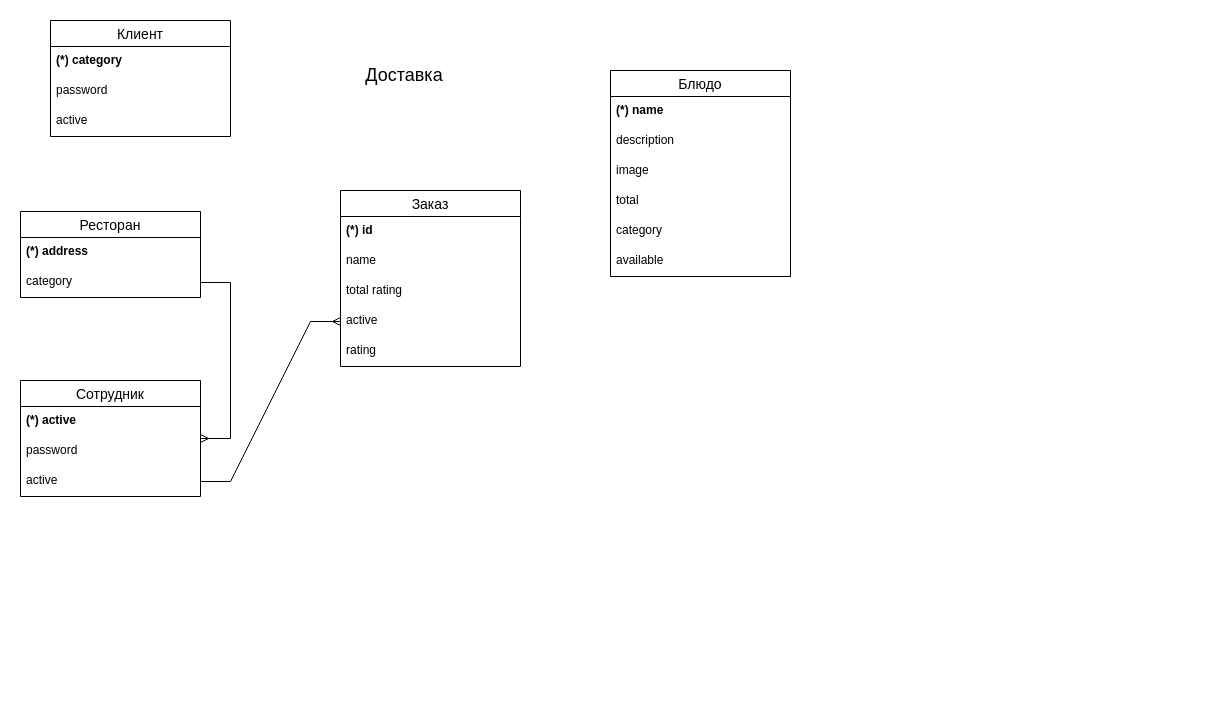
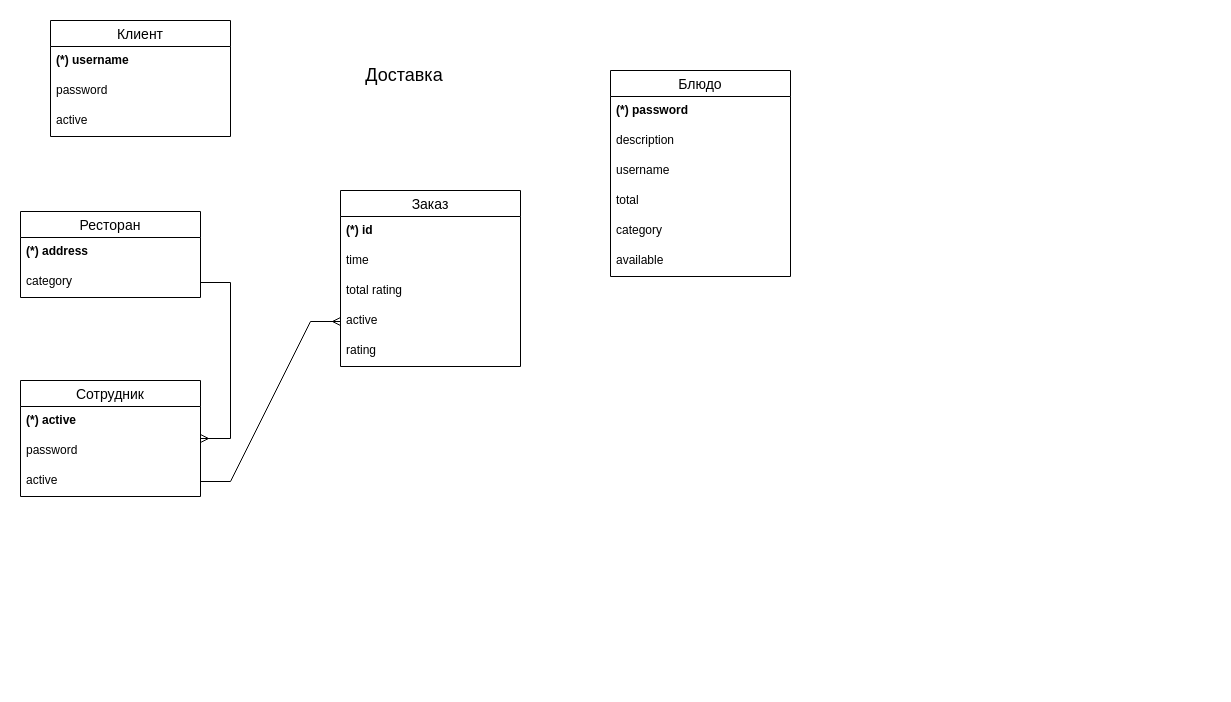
  <mxCell id="0" />
  <mxCell id="1" parent="0" />
  <mxCell id="2" value="Клиент" style="swimlane;fontStyle=0;childLayout=stackLayout;horizontal=1;startSize=26;horizontalStack=0;resizeParent=1;resizeParentMax=0;resizeLast=0;collapsible=1;marginBottom=0;align=center;fontSize=14;" vertex="1" parent="1"><mxGeometry x="50" y="20" width="180" height="116" as="geometry"><mxRectangle x="320" y="80" width="90" height="30" as="alternateBounds" /></mxGeometry></mxCell>
- <mxCell id="3" value="&lt;b&gt;(*) category&lt;/b&gt;" style="text;strokeColor=none;fillColor=none;spacingLeft=4;spacingRight=4;overflow=hidden;rotatable=0;points=[[0,0.5],[1,0.5]];portConstraint=eastwest;fontSize=12;whiteSpace=wrap;html=1;fontStyle=0" vertex="1" parent="2"><mxGeometry y="26" width="180" height="30" as="geometry" /></mxCell>
+ <mxCell id="3" value="&lt;b&gt;(*) username&lt;/b&gt;" style="text;strokeColor=none;fillColor=none;spacingLeft=4;spacingRight=4;overflow=hidden;rotatable=0;points=[[0,0.5],[1,0.5]];portConstraint=eastwest;fontSize=12;whiteSpace=wrap;html=1;fontStyle=0" vertex="1" parent="2"><mxGeometry y="26" width="180" height="30" as="geometry" /></mxCell>
  <mxCell id="4" value="password" style="text;strokeColor=none;fillColor=none;spacingLeft=4;spacingRight=4;overflow=hidden;rotatable=0;points=[[0,0.5],[1,0.5]];portConstraint=eastwest;fontSize=12;whiteSpace=wrap;html=1;" vertex="1" parent="2"><mxGeometry y="56" width="180" height="30" as="geometry" /></mxCell>
  <mxCell id="5" value="active" style="text;strokeColor=none;fillColor=none;spacingLeft=4;spacingRight=4;overflow=hidden;rotatable=0;points=[[0,0.5],[1,0.5]];portConstraint=eastwest;fontSize=12;whiteSpace=wrap;html=1;" vertex="1" parent="2"><mxGeometry y="86" width="180" height="30" as="geometry" /></mxCell>
  <mxCell id="6" value="&lt;span style=&quot;font-size: 18px;&quot;&gt;Доставка&lt;/span&gt;" style="text;html=1;align=center;verticalAlign=middle;whiteSpace=wrap;rounded=0;" vertex="1" parent="1"><mxGeometry x="374" y="60" width="60" height="30" as="geometry" /></mxCell>
  <mxCell id="7" value="Блюдо" style="swimlane;fontStyle=0;childLayout=stackLayout;horizontal=1;startSize=26;horizontalStack=0;resizeParent=1;resizeParentMax=0;resizeLast=0;collapsible=1;marginBottom=0;align=center;fontSize=14;" vertex="1" parent="1"><mxGeometry x="610" y="70" width="180" height="206" as="geometry"><mxRectangle x="320" y="80" width="90" height="30" as="alternateBounds" /></mxGeometry></mxCell>
- <mxCell id="8" value="&lt;b&gt;(*) name&lt;/b&gt;" style="text;strokeColor=none;fillColor=none;spacingLeft=4;spacingRight=4;overflow=hidden;rotatable=0;points=[[0,0.5],[1,0.5]];portConstraint=eastwest;fontSize=12;whiteSpace=wrap;html=1;fontStyle=0" vertex="1" parent="7"><mxGeometry y="26" width="180" height="30" as="geometry" /></mxCell>
+ <mxCell id="8" value="&lt;b&gt;(*) password&lt;/b&gt;" style="text;strokeColor=none;fillColor=none;spacingLeft=4;spacingRight=4;overflow=hidden;rotatable=0;points=[[0,0.5],[1,0.5]];portConstraint=eastwest;fontSize=12;whiteSpace=wrap;html=1;fontStyle=0" vertex="1" parent="7"><mxGeometry y="26" width="180" height="30" as="geometry" /></mxCell>
  <mxCell id="9" value="description" style="text;strokeColor=none;fillColor=none;spacingLeft=4;spacingRight=4;overflow=hidden;rotatable=0;points=[[0,0.5],[1,0.5]];portConstraint=eastwest;fontSize=12;whiteSpace=wrap;html=1;" vertex="1" parent="7"><mxGeometry y="56" width="180" height="30" as="geometry" /></mxCell>
- <mxCell id="10" value="image" style="text;strokeColor=none;fillColor=none;spacingLeft=4;spacingRight=4;overflow=hidden;rotatable=0;points=[[0,0.5],[1,0.5]];portConstraint=eastwest;fontSize=12;whiteSpace=wrap;html=1;" vertex="1" parent="7"><mxGeometry y="86" width="180" height="30" as="geometry" /></mxCell>
+ <mxCell id="10" value="username" style="text;strokeColor=none;fillColor=none;spacingLeft=4;spacingRight=4;overflow=hidden;rotatable=0;points=[[0,0.5],[1,0.5]];portConstraint=eastwest;fontSize=12;whiteSpace=wrap;html=1;" vertex="1" parent="7"><mxGeometry y="86" width="180" height="30" as="geometry" /></mxCell>
  <mxCell id="11" value="total" style="text;strokeColor=none;fillColor=none;spacingLeft=4;spacingRight=4;overflow=hidden;rotatable=0;points=[[0,0.5],[1,0.5]];portConstraint=eastwest;fontSize=12;whiteSpace=wrap;html=1;" vertex="1" parent="7"><mxGeometry y="116" width="180" height="30" as="geometry" /></mxCell>
  <mxCell id="12" value="category" style="text;strokeColor=none;fillColor=none;spacingLeft=4;spacingRight=4;overflow=hidden;rotatable=0;points=[[0,0.5],[1,0.5]];portConstraint=eastwest;fontSize=12;whiteSpace=wrap;html=1;" vertex="1" parent="7"><mxGeometry y="146" width="180" height="30" as="geometry" /></mxCell>
  <mxCell id="13" value="available" style="text;strokeColor=none;fillColor=none;spacingLeft=4;spacingRight=4;overflow=hidden;rotatable=0;points=[[0,0.5],[1,0.5]];portConstraint=eastwest;fontSize=12;whiteSpace=wrap;html=1;" vertex="1" parent="7"><mxGeometry y="176" width="180" height="30" as="geometry" /></mxCell>
  <mxCell id="14" value="Ресторан" style="swimlane;fontStyle=0;childLayout=stackLayout;horizontal=1;startSize=26;horizontalStack=0;resizeParent=1;resizeParentMax=0;resizeLast=0;collapsible=1;marginBottom=0;align=center;fontSize=14;" vertex="1" parent="1"><mxGeometry x="20" y="211" width="180" height="86" as="geometry"><mxRectangle x="320" y="80" width="90" height="30" as="alternateBounds" /></mxGeometry></mxCell>
  <mxCell id="15" value="&lt;b&gt;(*) address&lt;/b&gt;" style="text;strokeColor=none;fillColor=none;spacingLeft=4;spacingRight=4;overflow=hidden;rotatable=0;points=[[0,0.5],[1,0.5]];portConstraint=eastwest;fontSize=12;whiteSpace=wrap;html=1;fontStyle=0" vertex="1" parent="14"><mxGeometry y="26" width="180" height="30" as="geometry" /></mxCell>
  <mxCell id="16" value="category" style="text;strokeColor=none;fillColor=none;spacingLeft=4;spacingRight=4;overflow=hidden;rotatable=0;points=[[0,0.5],[1,0.5]];portConstraint=eastwest;fontSize=12;whiteSpace=wrap;html=1;" vertex="1" parent="14"><mxGeometry y="56" width="180" height="30" as="geometry" /></mxCell>
  <mxCell id="17" value="Заказ" style="swimlane;fontStyle=0;childLayout=stackLayout;horizontal=1;startSize=26;horizontalStack=0;resizeParent=1;resizeParentMax=0;resizeLast=0;collapsible=1;marginBottom=0;align=center;fontSize=14;" vertex="1" parent="1"><mxGeometry x="340" y="190" width="180" height="176" as="geometry"><mxRectangle x="320" y="80" width="90" height="30" as="alternateBounds" /></mxGeometry></mxCell>
  <mxCell id="18" value="(*) id" style="text;strokeColor=none;fillColor=none;spacingLeft=4;spacingRight=4;overflow=hidden;rotatable=0;points=[[0,0.5],[1,0.5]];portConstraint=eastwest;fontSize=12;whiteSpace=wrap;html=1;fontStyle=1" vertex="1" parent="17"><mxGeometry y="26" width="180" height="30" as="geometry" /></mxCell>
- <mxCell id="19" value="name" style="text;strokeColor=none;fillColor=none;spacingLeft=4;spacingRight=4;overflow=hidden;rotatable=0;points=[[0,0.5],[1,0.5]];portConstraint=eastwest;fontSize=12;whiteSpace=wrap;html=1;" vertex="1" parent="17"><mxGeometry y="56" width="180" height="30" as="geometry" /></mxCell>
+ <mxCell id="19" value="time" style="text;strokeColor=none;fillColor=none;spacingLeft=4;spacingRight=4;overflow=hidden;rotatable=0;points=[[0,0.5],[1,0.5]];portConstraint=eastwest;fontSize=12;whiteSpace=wrap;html=1;" vertex="1" parent="17"><mxGeometry y="56" width="180" height="30" as="geometry" /></mxCell>
  <mxCell id="20" value="total rating" style="text;strokeColor=none;fillColor=none;spacingLeft=4;spacingRight=4;overflow=hidden;rotatable=0;points=[[0,0.5],[1,0.5]];portConstraint=eastwest;fontSize=12;whiteSpace=wrap;html=1;" vertex="1" parent="17"><mxGeometry y="86" width="180" height="30" as="geometry" /></mxCell>
  <mxCell id="21" value="active" style="text;strokeColor=none;fillColor=none;spacingLeft=4;spacingRight=4;overflow=hidden;rotatable=0;points=[[0,0.5],[1,0.5]];portConstraint=eastwest;fontSize=12;whiteSpace=wrap;html=1;" vertex="1" parent="17"><mxGeometry y="116" width="180" height="30" as="geometry" /></mxCell>
  <mxCell id="22" value="rating" style="text;strokeColor=none;fillColor=none;spacingLeft=4;spacingRight=4;overflow=hidden;rotatable=0;points=[[0,0.5],[1,0.5]];portConstraint=eastwest;fontSize=12;whiteSpace=wrap;html=1;" vertex="1" parent="17"><mxGeometry y="146" width="180" height="30" as="geometry" /></mxCell>
  <mxCell id="23" value="Сотрудник" style="swimlane;fontStyle=0;childLayout=stackLayout;horizontal=1;startSize=26;horizontalStack=0;resizeParent=1;resizeParentMax=0;resizeLast=0;collapsible=1;marginBottom=0;align=center;fontSize=14;" vertex="1" parent="1"><mxGeometry x="20" y="380" width="180" height="116" as="geometry"><mxRectangle x="320" y="80" width="90" height="30" as="alternateBounds" /></mxGeometry></mxCell>
  <mxCell id="24" value="&lt;b&gt;(*) active&lt;/b&gt;" style="text;strokeColor=none;fillColor=none;spacingLeft=4;spacingRight=4;overflow=hidden;rotatable=0;points=[[0,0.5],[1,0.5]];portConstraint=eastwest;fontSize=12;whiteSpace=wrap;html=1;fontStyle=0" vertex="1" parent="23"><mxGeometry y="26" width="180" height="30" as="geometry" /></mxCell>
  <mxCell id="25" value="password" style="text;strokeColor=none;fillColor=none;spacingLeft=4;spacingRight=4;overflow=hidden;rotatable=0;points=[[0,0.5],[1,0.5]];portConstraint=eastwest;fontSize=12;whiteSpace=wrap;html=1;" vertex="1" parent="23"><mxGeometry y="56" width="180" height="30" as="geometry" /></mxCell>
  <mxCell id="26" value="active" style="text;strokeColor=none;fillColor=none;spacingLeft=4;spacingRight=4;overflow=hidden;rotatable=0;points=[[0,0.5],[1,0.5]];portConstraint=eastwest;fontSize=12;whiteSpace=wrap;html=1;" vertex="1" parent="23"><mxGeometry y="86" width="180" height="30" as="geometry" /></mxCell>
  <mxCell id="27" value="" style="edgeStyle=entityRelationEdgeStyle;fontSize=12;html=1;endArrow=ERmany;rounded=0;exitX=1;exitY=0.5;exitDx=0;exitDy=0;" edge="1" parent="1" source="16" target="23"><mxGeometry width="100" height="100" relative="1" as="geometry"><mxPoint x="259" y="340" as="sourcePoint" /><mxPoint x="404" y="427" as="targetPoint" /><Array as="points"><mxPoint x="769" y="359" /></Array></mxGeometry></mxCell>
  <mxCell id="28" value="" style="edgeStyle=entityRelationEdgeStyle;fontSize=12;html=1;endArrow=ERmany;rounded=0;entryX=0;entryY=0.5;entryDx=0;entryDy=0;" edge="1" parent="1" source="26" target="21"><mxGeometry width="100" height="100" relative="1" as="geometry"><mxPoint x="310" y="564" as="sourcePoint" /><mxPoint x="450" y="380" as="targetPoint" /><Array as="points"><mxPoint x="1209" y="680" /></Array></mxGeometry></mxCell>
